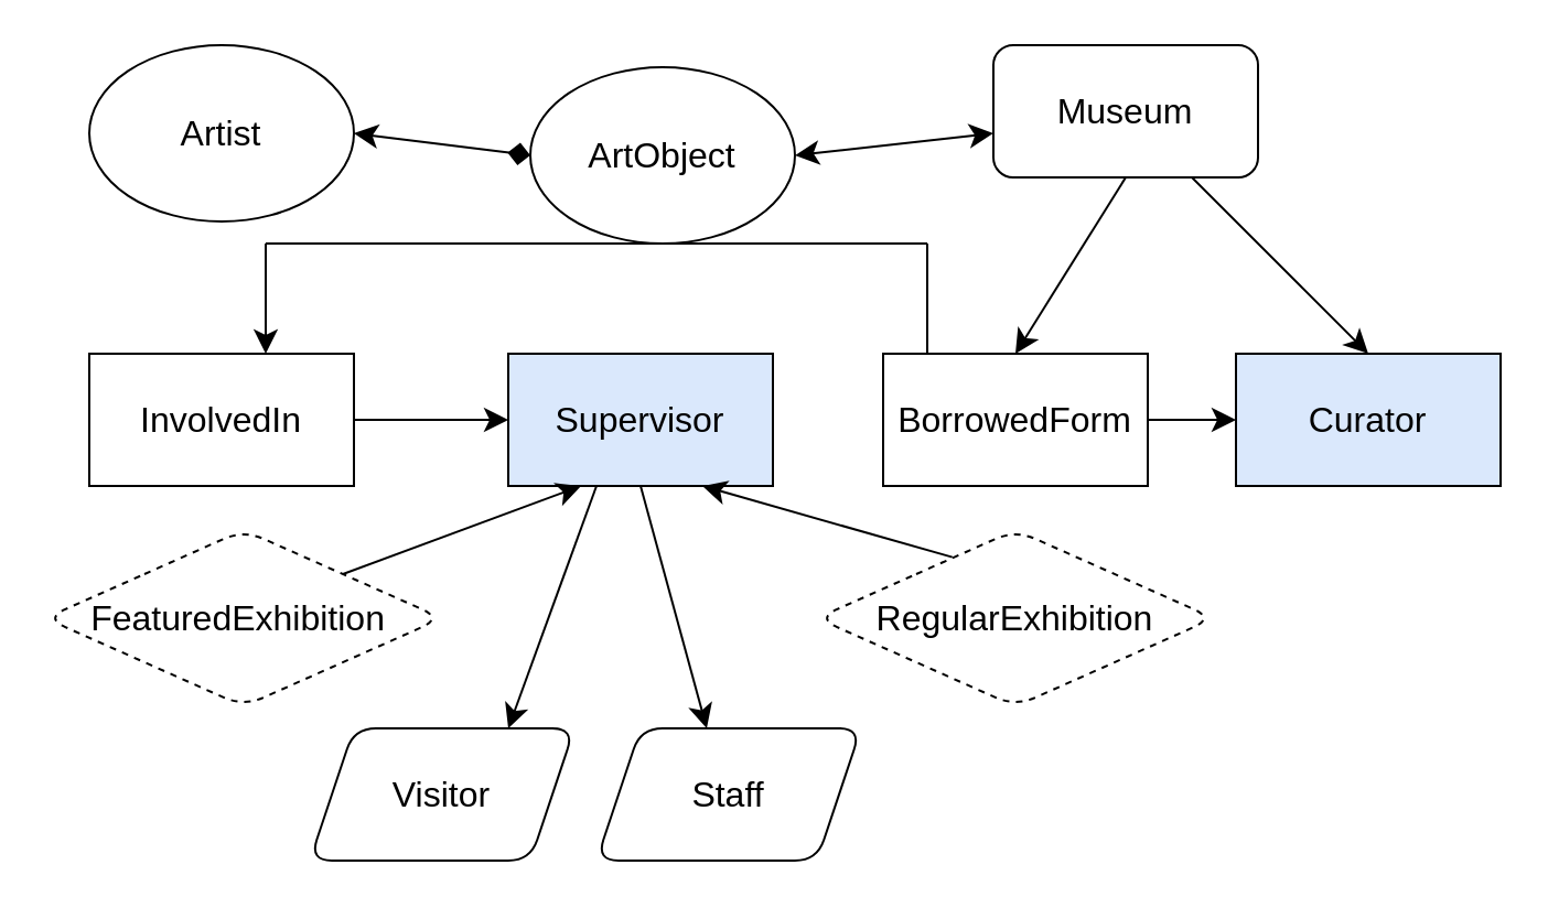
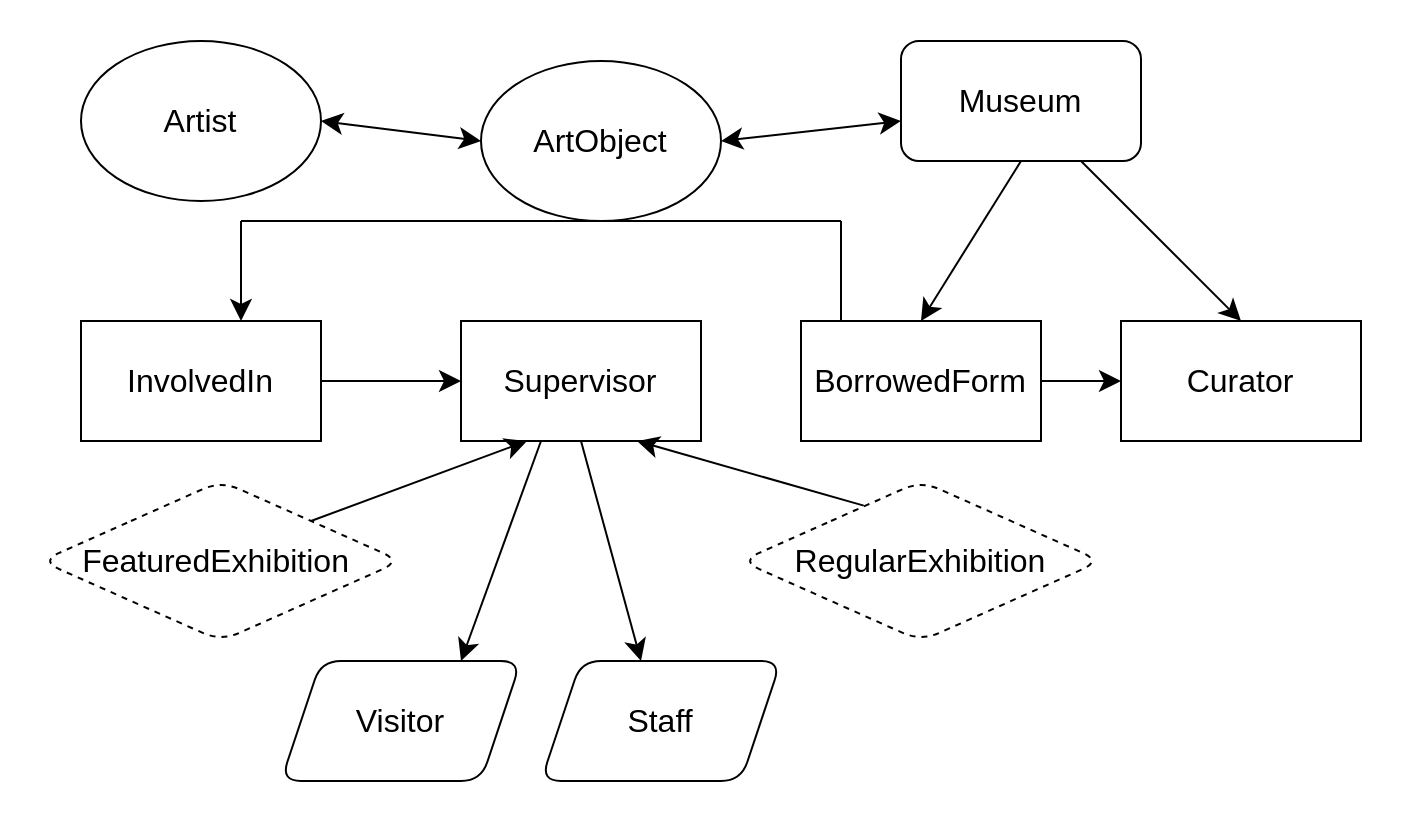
  <mxCell id="0" />
  <mxCell id="1" parent="0" />
  <mxCell id="2" value="Artist" style="ellipse;whiteSpace=wrap;html=1;rounded=1;fontSize=16;" vertex="1" parent="1"><mxGeometry x="40" y="20" width="120" height="80" as="geometry" /></mxCell>
  <mxCell id="3" value="Museum" style="rounded=1;whiteSpace=wrap;html=1;fontSize=16;" vertex="1" parent="1"><mxGeometry x="450" y="20" width="120" height="60" as="geometry" /></mxCell>
  <mxCell id="4" value="FeaturedExhibition&amp;nbsp;" style="rhombus;whiteSpace=wrap;html=1;rounded=1;fontSize=16;dashed=1;" vertex="1" parent="1"><mxGeometry x="20" y="240" width="180" height="80" as="geometry" /></mxCell>
  <mxCell id="5" value="RegularExhibition" style="rhombus;whiteSpace=wrap;html=1;rounded=1;fontSize=16;dashed=1;" vertex="1" parent="1"><mxGeometry x="370" y="240" width="180" height="80" as="geometry" /></mxCell>
- <mxCell id="6" value="Curator" style="rounded=0;whiteSpace=wrap;html=1;fontSize=16;fillColor=#dae8fc;" vertex="1" parent="1"><mxGeometry x="560" y="160" width="120" height="60" as="geometry" /></mxCell>
- <mxCell id="7" value="Supervisor" style="rounded=0;whiteSpace=wrap;html=1;fontSize=16;fillColor=#dae8fc;" vertex="1" parent="1"><mxGeometry x="230" y="160" width="120" height="60" as="geometry" /></mxCell>
+ <mxCell id="6" value="Curator" style="rounded=0;whiteSpace=wrap;html=1;fontSize=16;" vertex="1" parent="1"><mxGeometry x="560" y="160" width="120" height="60" as="geometry" /></mxCell>
+ <mxCell id="7" value="Supervisor" style="rounded=0;whiteSpace=wrap;html=1;fontSize=16;" vertex="1" parent="1"><mxGeometry x="230" y="160" width="120" height="60" as="geometry" /></mxCell>
  <mxCell id="8" value="InvolvedIn" style="rounded=0;whiteSpace=wrap;html=1;fontSize=16;" vertex="1" parent="1"><mxGeometry x="40" y="160" width="120" height="60" as="geometry" /></mxCell>
  <mxCell id="9" value="Staff" style="shape=parallelogram;perimeter=parallelogramPerimeter;whiteSpace=wrap;html=1;fixedSize=1;rounded=1;fontSize=16;" vertex="1" parent="1"><mxGeometry x="270" y="330" width="120" height="60" as="geometry" /></mxCell>
  <mxCell id="10" value="Visitor" style="shape=parallelogram;perimeter=parallelogramPerimeter;whiteSpace=wrap;html=1;fixedSize=1;rounded=1;fontSize=16;" vertex="1" parent="1"><mxGeometry x="140" y="330" width="120" height="60" as="geometry" /></mxCell>
  <mxCell id="11" value="BorrowedForm" style="rounded=0;whiteSpace=wrap;html=1;fontSize=16;" vertex="1" parent="1"><mxGeometry x="400" y="160" width="120" height="60" as="geometry" /></mxCell>
  <mxCell id="12" value="ArtObject" style="ellipse;whiteSpace=wrap;html=1;rounded=1;fontSize=16;" vertex="1" parent="1"><mxGeometry x="240" y="30" width="120" height="80" as="geometry" /></mxCell>
- <mxCell id="13" value="" style="endArrow=diamond;startArrow=classic;html=1;rounded=1;fontSize=12;startSize=8;endSize=8;curved=1;entryX=0;entryY=0.5;entryDx=0;entryDy=0;exitX=1;exitY=0.5;exitDx=0;exitDy=0;" edge="1" parent="1" source="2" target="12"><mxGeometry width="50" height="50" relative="1" as="geometry"><mxPoint x="150" y="90" as="sourcePoint" /><mxPoint x="200" y="40" as="targetPoint" /></mxGeometry></mxCell>
+ <mxCell id="13" value="" style="endArrow=classic;startArrow=classic;html=1;rounded=1;fontSize=12;startSize=8;endSize=8;curved=1;entryX=0;entryY=0.5;entryDx=0;entryDy=0;exitX=1;exitY=0.5;exitDx=0;exitDy=0;" edge="1" parent="1" source="2" target="12"><mxGeometry width="50" height="50" relative="1" as="geometry"><mxPoint x="150" y="90" as="sourcePoint" /><mxPoint x="200" y="40" as="targetPoint" /></mxGeometry></mxCell>
  <mxCell id="14" value="" style="endArrow=classic;html=1;rounded=1;fontSize=12;startSize=8;endSize=8;curved=1;entryX=0.5;entryY=0;entryDx=0;entryDy=0;exitX=0.75;exitY=1;exitDx=0;exitDy=0;" edge="1" parent="1" source="3" target="6"><mxGeometry width="50" height="50" relative="1" as="geometry"><mxPoint x="450" y="-170" as="sourcePoint" /><mxPoint x="615" y="-270" as="targetPoint" /></mxGeometry></mxCell>
  <mxCell id="15" value="" style="endArrow=none;html=1;rounded=1;fontSize=12;startSize=8;endSize=8;curved=1;exitX=0.5;exitY=0;exitDx=0;exitDy=0;endFill=0;startArrow=classic;startFill=1;entryX=0.5;entryY=1;entryDx=0;entryDy=0;" edge="1" parent="1" source="11" target="3"><mxGeometry width="50" height="50" relative="1" as="geometry"><mxPoint x="470" y="120" as="sourcePoint" /><mxPoint x="510" y="60" as="targetPoint" /></mxGeometry></mxCell>
  <mxCell id="16" value="" style="endArrow=classic;startArrow=classic;html=1;rounded=1;fontSize=12;startSize=8;endSize=8;curved=1;exitX=1;exitY=0.5;exitDx=0;exitDy=0;" edge="1" parent="1" source="12"><mxGeometry width="50" height="50" relative="1" as="geometry"><mxPoint x="340" y="110" as="sourcePoint" /><mxPoint x="450" y="60" as="targetPoint" /></mxGeometry></mxCell>
  <mxCell id="17" value="" style="endArrow=classic;html=1;rounded=1;fontSize=12;startSize=8;endSize=8;curved=1;" edge="1" parent="1" source="8"><mxGeometry width="50" height="50" relative="1" as="geometry"><mxPoint x="180" y="240" as="sourcePoint" /><mxPoint x="230" y="190" as="targetPoint" /></mxGeometry></mxCell>
  <mxCell id="18" value="" style="endArrow=classic;html=1;rounded=1;fontSize=12;startSize=8;endSize=8;curved=1;exitX=1;exitY=0.5;exitDx=0;exitDy=0;" edge="1" parent="1" source="11"><mxGeometry width="50" height="50" relative="1" as="geometry"><mxPoint x="510" y="240" as="sourcePoint" /><mxPoint x="560" y="190" as="targetPoint" /></mxGeometry></mxCell>
  <mxCell id="19" value="" style="endArrow=classic;html=1;rounded=1;fontSize=12;startSize=8;endSize=8;curved=1;exitX=1;exitY=0;exitDx=0;exitDy=0;" edge="1" parent="1" source="4"><mxGeometry width="50" height="50" relative="1" as="geometry"><mxPoint x="190" y="290" as="sourcePoint" /><mxPoint x="263" y="220" as="targetPoint" /></mxGeometry></mxCell>
  <mxCell id="20" value="" style="endArrow=classic;html=1;rounded=1;fontSize=12;startSize=8;endSize=8;curved=1;exitX=0.341;exitY=0.154;exitDx=0;exitDy=0;exitPerimeter=0;" edge="1" parent="1" source="5"><mxGeometry width="50" height="50" relative="1" as="geometry"><mxPoint x="280" y="300" as="sourcePoint" /><mxPoint x="318" y="220" as="targetPoint" /></mxGeometry></mxCell>
  <mxCell id="21" value="" style="endArrow=none;html=1;rounded=1;fontSize=12;startSize=8;endSize=8;curved=1;entryX=0.5;entryY=1;entryDx=0;entryDy=0;startArrow=classic;startFill=1;endFill=0;" edge="1" parent="1"><mxGeometry width="50" height="50" relative="1" as="geometry"><mxPoint x="230" y="330" as="sourcePoint" /><mxPoint x="270" y="220" as="targetPoint" /></mxGeometry></mxCell>
  <mxCell id="22" value="" style="endArrow=none;html=1;rounded=1;fontSize=12;startSize=8;endSize=8;curved=1;entryX=0.5;entryY=1;entryDx=0;entryDy=0;startArrow=classic;startFill=1;endFill=0;" edge="1" parent="1" target="7"><mxGeometry width="50" height="50" relative="1" as="geometry"><mxPoint x="320" y="330" as="sourcePoint" /><mxPoint x="310" y="220" as="targetPoint" /></mxGeometry></mxCell>
  <mxCell id="23" value="" style="endArrow=none;html=1;rounded=1;fontSize=12;startSize=8;endSize=8;curved=1;" edge="1" parent="1"><mxGeometry width="50" height="50" relative="1" as="geometry"><mxPoint x="420" y="160" as="sourcePoint" /><mxPoint x="420" y="110" as="targetPoint" /></mxGeometry></mxCell>
  <mxCell id="24" value="" style="endArrow=classic;html=1;rounded=1;fontSize=12;startSize=8;endSize=8;curved=1;" edge="1" parent="1"><mxGeometry width="50" height="50" relative="1" as="geometry"><mxPoint x="120" y="110" as="sourcePoint" /><mxPoint x="120" y="160" as="targetPoint" /></mxGeometry></mxCell>
  <mxCell id="25" value="" style="endArrow=none;html=1;rounded=1;fontSize=12;startSize=8;endSize=8;curved=1;" edge="1" parent="1"><mxGeometry width="50" height="50" relative="1" as="geometry"><mxPoint x="120" y="110" as="sourcePoint" /><mxPoint x="420" y="110" as="targetPoint" /></mxGeometry></mxCell>
